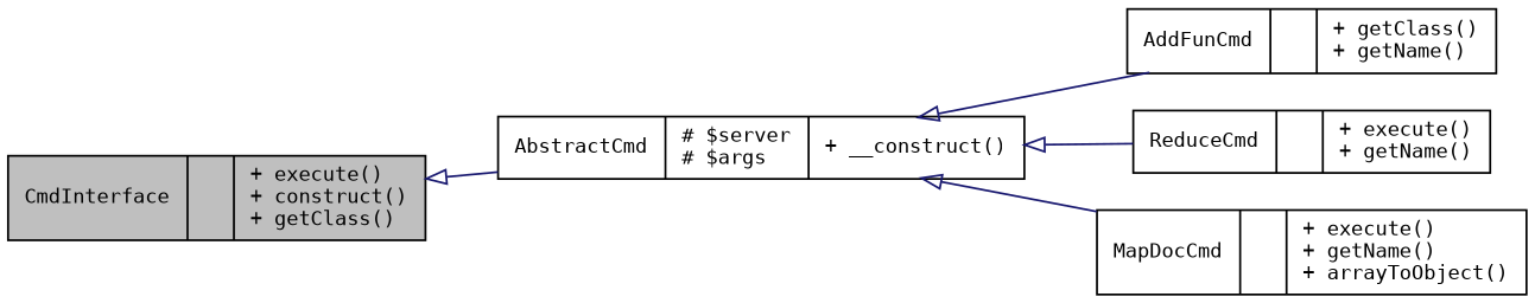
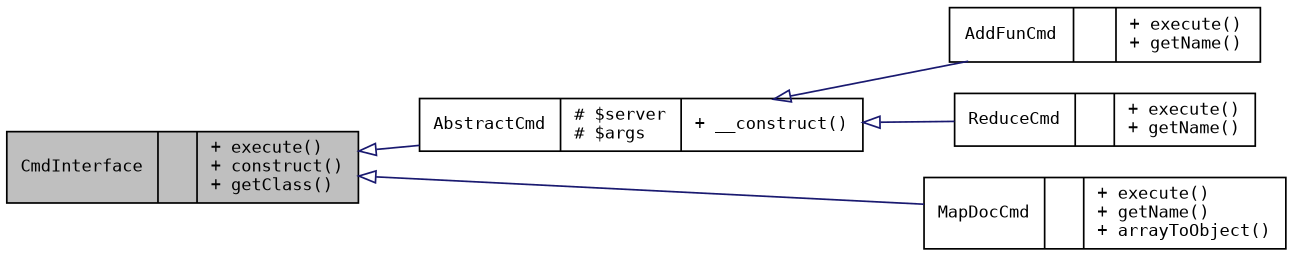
  digraph {
    fontname="DejaVu Sans Mono"
    rankdir=LR
    node [color=black fillcolor=white fontname="DejaVu Sans Mono" fontsize=10 shape=record style=filled]
    edge [arrowtail=onormal color=midnightblue dir=back fontname="DejaVu Sans Mono" fontsize=10 labelfontname="FreeSans.ttf" labelfontsize=10 style=solid]
    n1 [fillcolor=grey75 fontcolor=black height=0.2 label="{CmdInterface\n||+ execute()\l+ construct()\l+ getClass()\l}" width=0.4]
    n2 [height=0.2 label="{AbstractCmd\n|# $server\l# $args\l|+ __construct()\l}" width=0.4]
-   n3 [height=0.2 label="{AddFunCmd\n||+ getClass()\l+ getName()\l}" width=0.4]
+   n3 [height=0.2 label="{AddFunCmd\n||+ execute()\l+ getName()\l}" width=0.4]
    n4 [height=0.2 label="{MapDocCmd\n||+ execute()\l+ getName()\l+ arrayToObject()\l}" width=0.4]
    n5 [height=0.2 label="{ReduceCmd\n||+ execute()\l+ getName()\l}" width=0.4]
    n1 -> n2
    n2 -> n3
-   n2 -> n4
+   n1 -> n4
    n2 -> n5
  }
